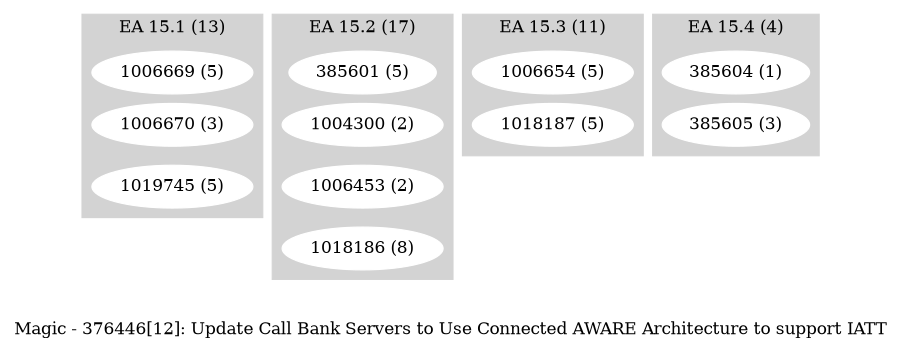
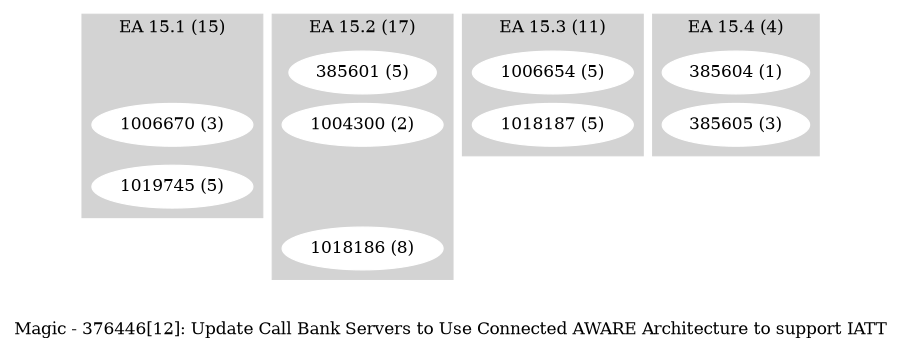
  digraph {
    label="Magic - 376446[12]: Update Call Bank Servers to Use Connected AWARE Architecture to support IATT"
    ranksep=.1
    node [color=white style=filled]
    edge [style=invis]
-   "1006669 (5)"
    "1006670 (3)"
    "1019745 (5)"
    "385601 (5)"
    n5 [label="1004300 (2)"]
-   "1006453 (2)"
    "1018186 (8)"
    "1006654 (5)"
    "1018187 (5)"
    "385604 (1)"
    "385605 (3)"
    subgraph cluster_1 {
      color=lightgrey
-     label="EA 15.1 (13)"
+     label="EA 15.1 (15)"
      style=filled
-     "1006669 (5)"
      "1006670 (3)"
      "1019745 (5)"
    }
    subgraph cluster_2 {
      color=lightgrey
      label="EA 15.2 (17)"
      style=filled
      "385601 (5)"
      n5
-     "1006453 (2)"
      "1018186 (8)"
    }
    subgraph cluster_3 {
      color=lightgrey
      label="EA 15.3 (11)"
      style=filled
      "1006654 (5)"
      "1018187 (5)"
    }
    subgraph cluster_4 {
      color=lightgrey
      label="EA 15.4 (4)"
      style=filled
      "385604 (1)"
      "385605 (3)"
    }
-   "1006669 (5)" -> "1006670 (3)"
    "1006670 (3)" -> "1019745 (5)"
    "385601 (5)" -> n5
-   n5 -> "1006453 (2)"
-   "1006453 (2)" -> "1018186 (8)"
    "1006654 (5)" -> "1018187 (5)"
    "385604 (1)" -> "385605 (3)"
  }
